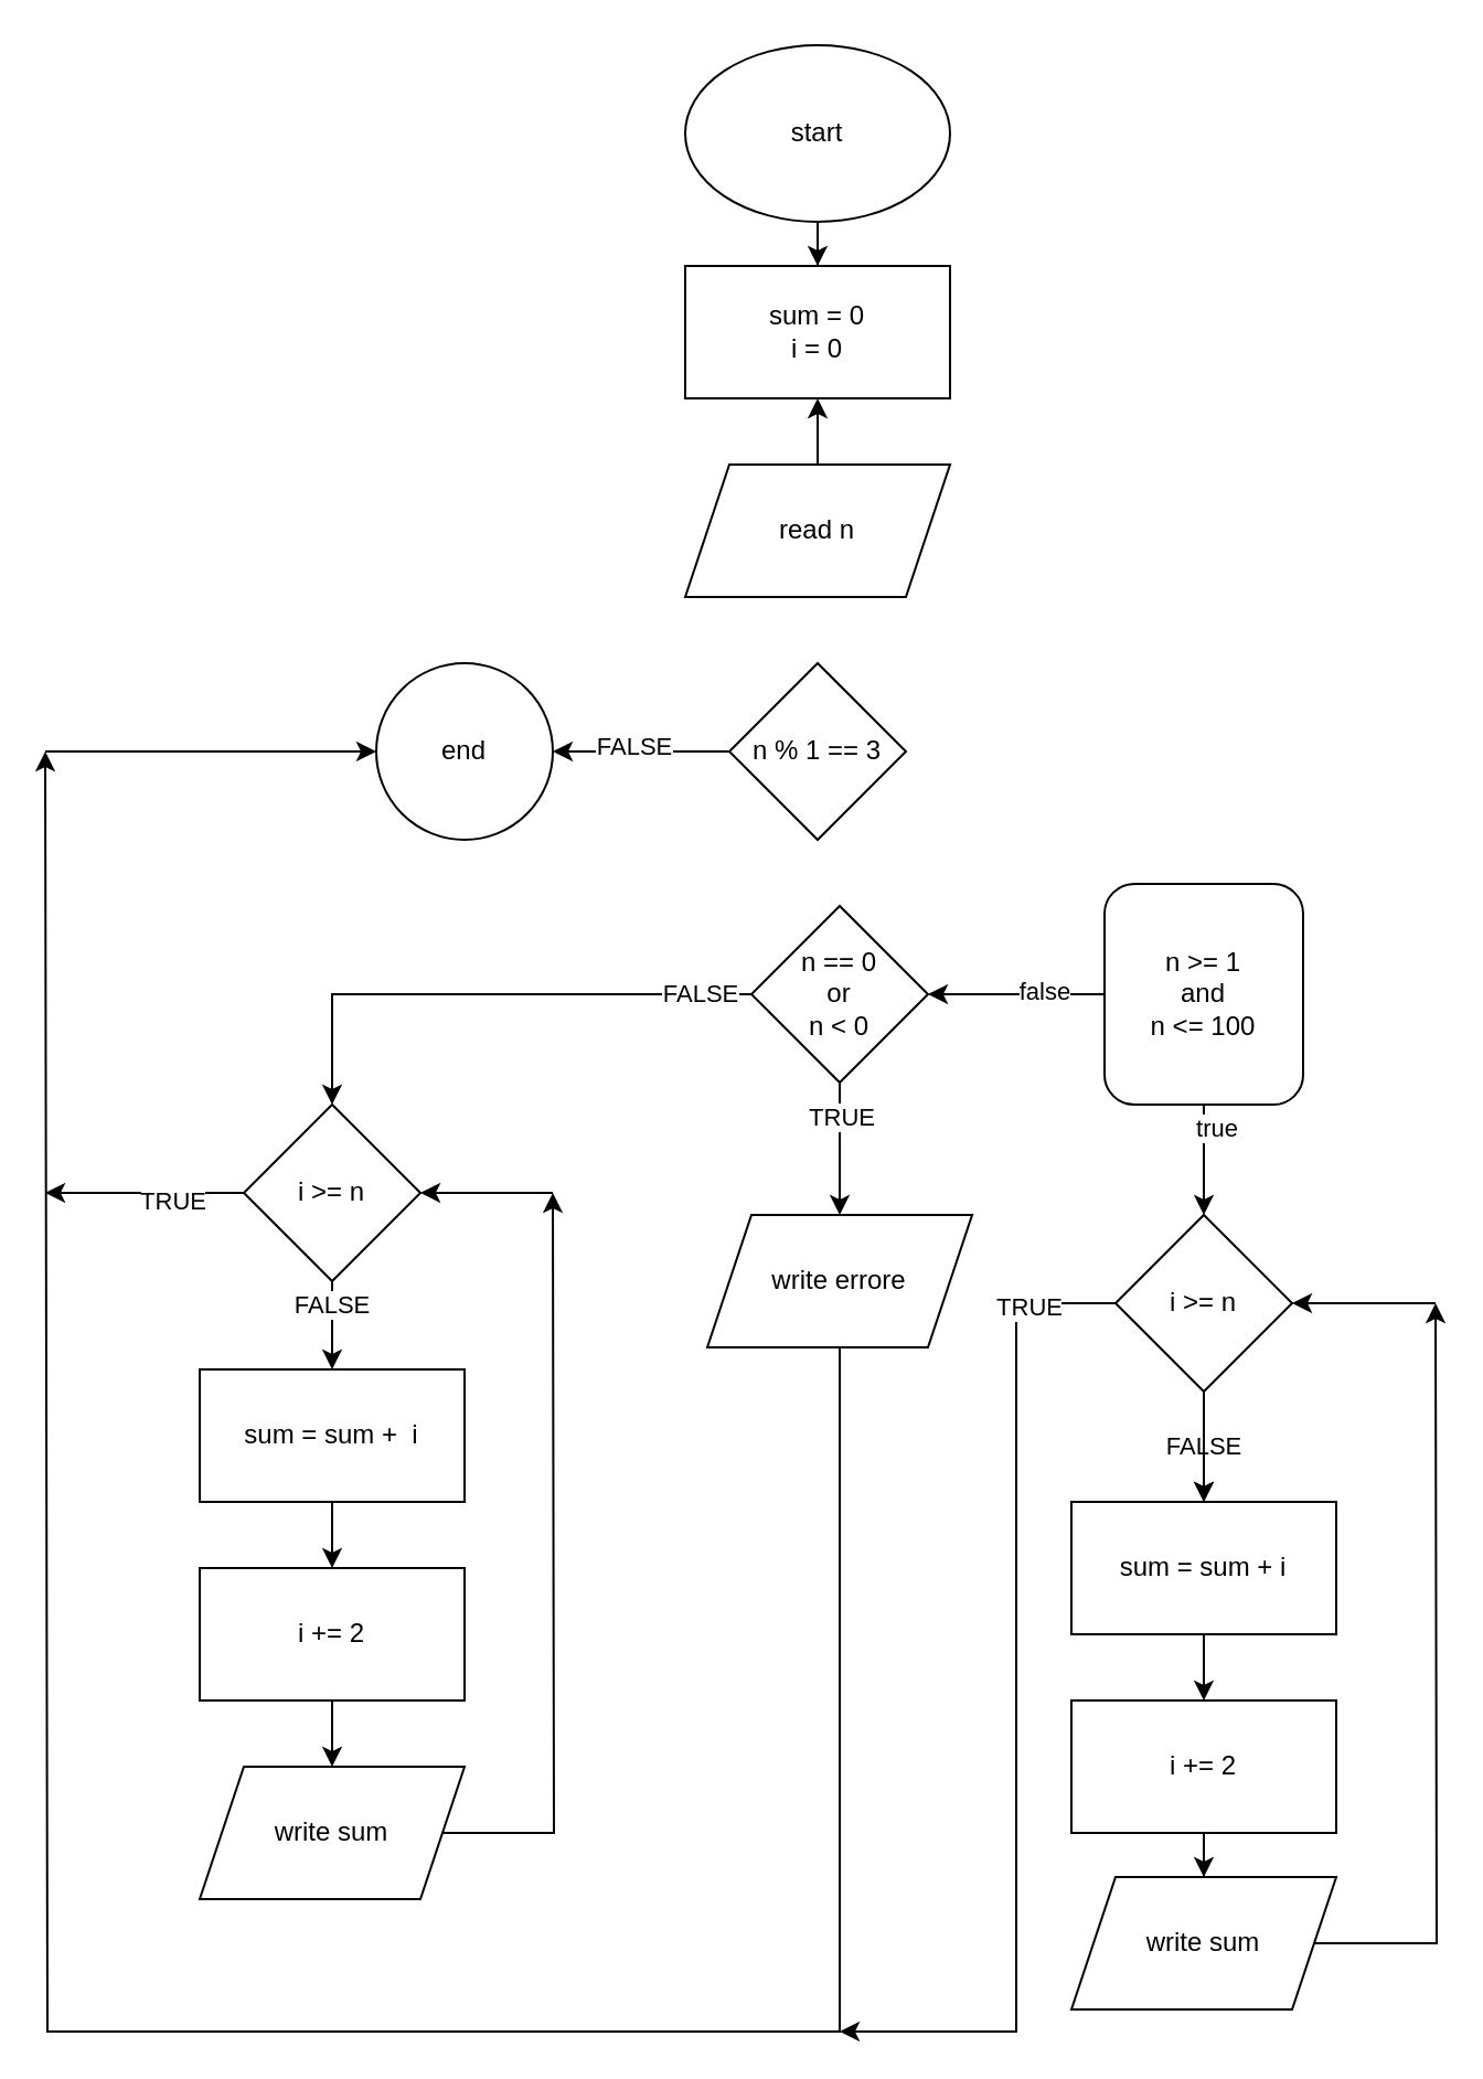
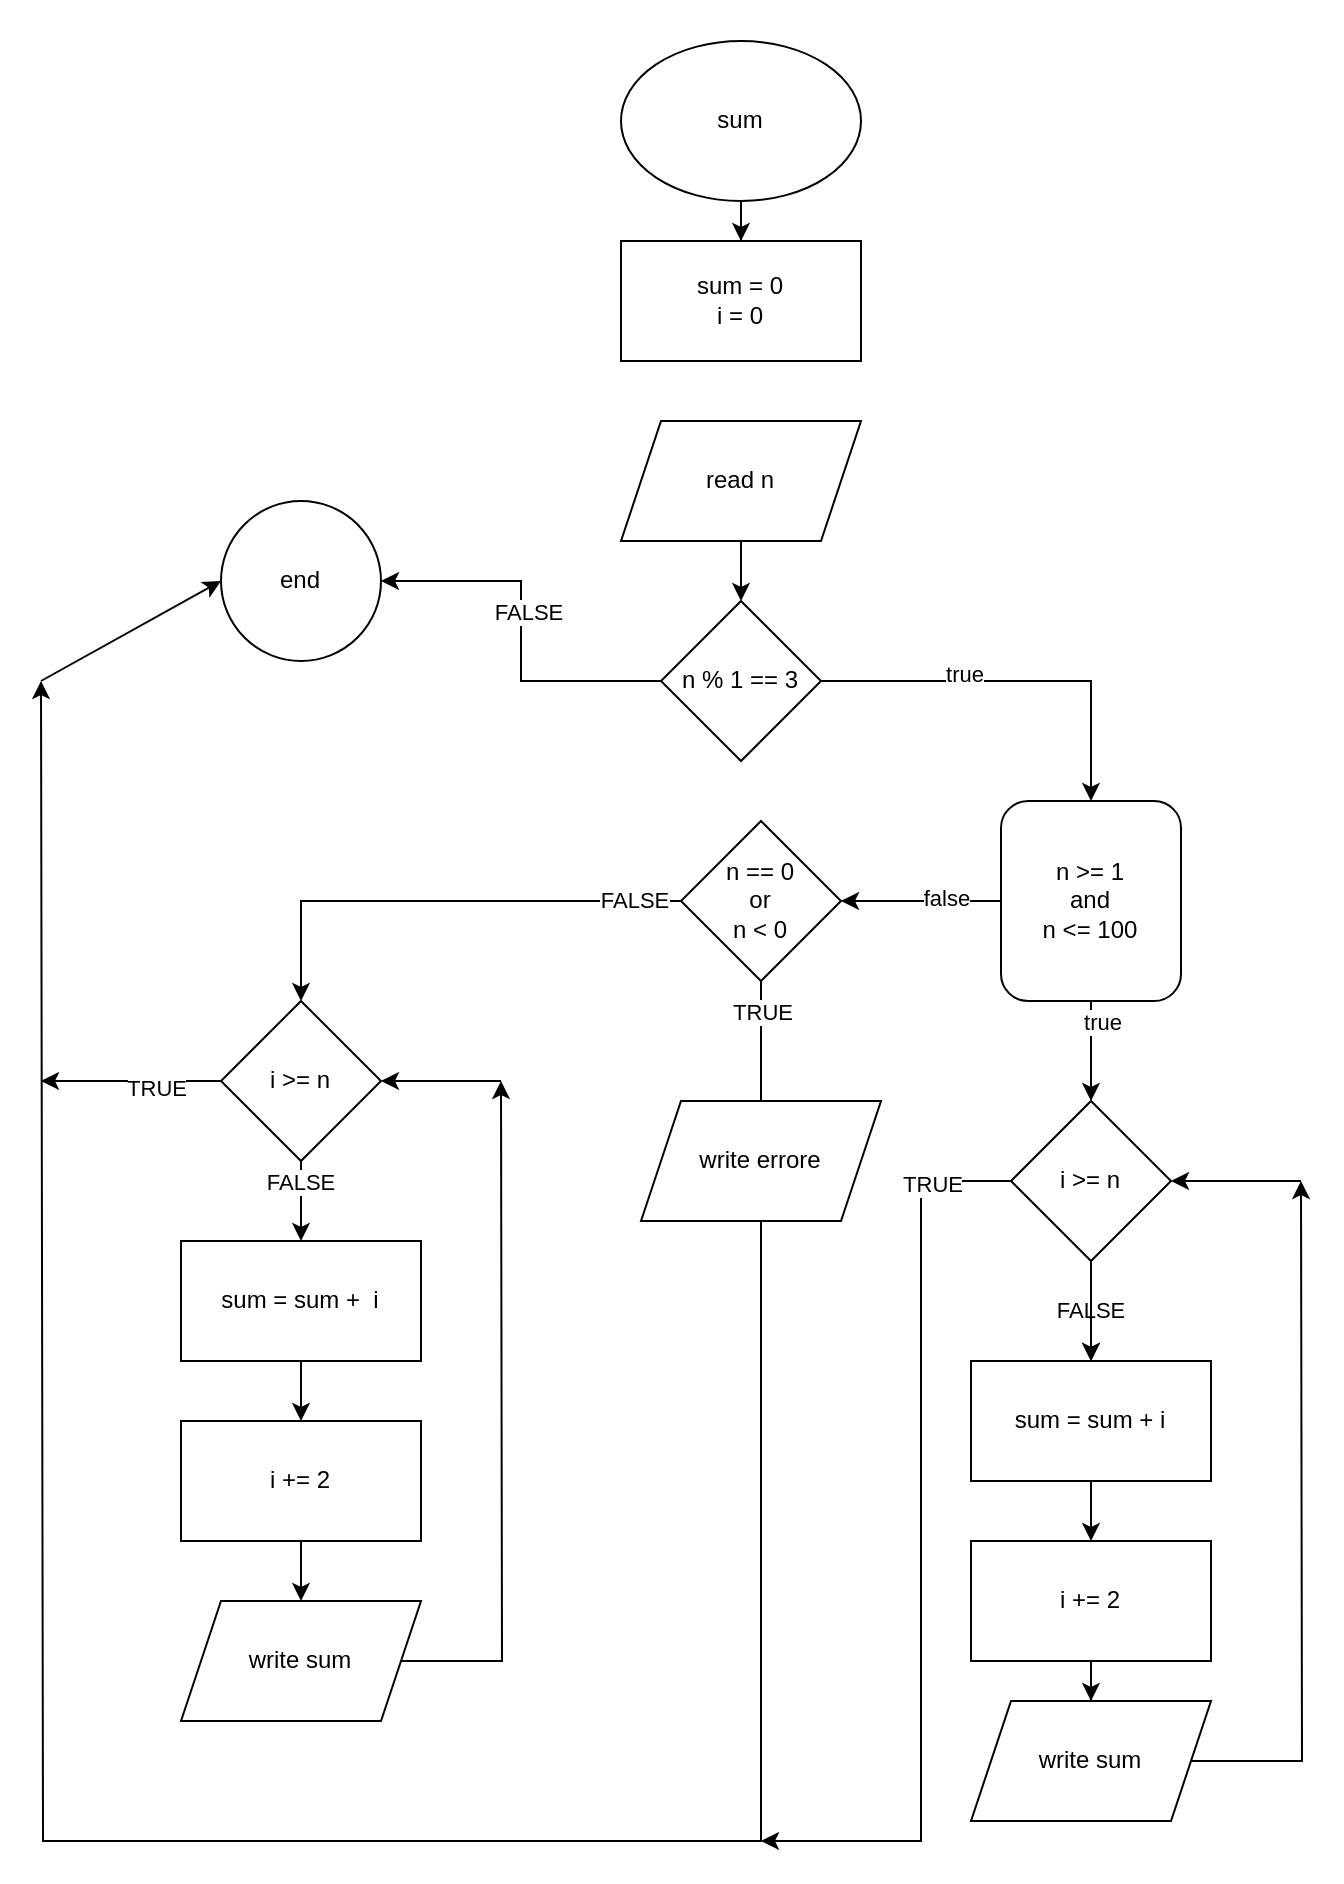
  <mxCell id="0" />
  <mxCell id="1" parent="0" />
  <mxCell id="2" value="" style="edgeStyle=orthogonalEdgeStyle;rounded=0;orthogonalLoop=1;jettySize=auto;html=1;" edge="1" parent="1" source="3" target="16"><mxGeometry relative="1" as="geometry" /></mxCell>
- <mxCell id="3" value="start" style="ellipse;whiteSpace=wrap;html=1;" vertex="1" parent="1"><mxGeometry x="310" y="20" width="120" height="80" as="geometry" /></mxCell>
- <mxCell id="4" value="" style="edgeStyle=orthogonalEdgeStyle;rounded=0;orthogonalLoop=1;jettySize=auto;html=1;" edge="1" parent="1" source="5" target="16"><mxGeometry relative="1" as="geometry" /></mxCell>
+ <mxCell id="3" value="sum" style="ellipse;whiteSpace=wrap;html=1;" vertex="1" parent="1"><mxGeometry x="310" y="20" width="120" height="80" as="geometry" /></mxCell>
+ <mxCell id="4" value="" style="edgeStyle=orthogonalEdgeStyle;rounded=0;orthogonalLoop=1;jettySize=auto;html=1;" edge="1" parent="1" source="5" target="10"><mxGeometry relative="1" as="geometry" /></mxCell>
  <mxCell id="5" value="read n" style="shape=parallelogram;perimeter=parallelogramPerimeter;whiteSpace=wrap;html=1;fixedSize=1;" vertex="1" parent="1"><mxGeometry x="310" y="210" width="120" height="60" as="geometry" /></mxCell>
+ <mxCell id="6" value="" style="edgeStyle=orthogonalEdgeStyle;rounded=0;orthogonalLoop=1;jettySize=auto;html=1;" edge="1" parent="1" source="10" target="15"><mxGeometry relative="1" as="geometry" /></mxCell>
+ <mxCell id="7" value="true" style="edgeLabel;html=1;align=center;verticalAlign=middle;resizable=0;points=[];" vertex="1" connectable="0" parent="6"><mxGeometry x="-0.275" y="4" relative="1" as="geometry"><mxPoint as="offset" /></mxGeometry></mxCell>
  <mxCell id="8" value="" style="edgeStyle=orthogonalEdgeStyle;rounded=0;orthogonalLoop=1;jettySize=auto;html=1;" edge="1" parent="1" source="10" target="35"><mxGeometry relative="1" as="geometry" /></mxCell>
  <mxCell id="9" value="FALSE" style="edgeLabel;html=1;align=center;verticalAlign=middle;resizable=0;points=[];" vertex="1" connectable="0" parent="8"><mxGeometry x="0.1" y="-3" relative="1" as="geometry"><mxPoint as="offset" /></mxGeometry></mxCell>
  <mxCell id="10" value="n % 1 == 3" style="rhombus;whiteSpace=wrap;html=1;" vertex="1" parent="1"><mxGeometry x="330" y="300" width="80" height="80" as="geometry" /></mxCell>
  <mxCell id="11" value="" style="edgeStyle=orthogonalEdgeStyle;rounded=0;orthogonalLoop=1;jettySize=auto;html=1;" edge="1" parent="1" source="15" target="21"><mxGeometry relative="1" as="geometry" /></mxCell>
  <mxCell id="12" value="true" style="edgeLabel;html=1;align=center;verticalAlign=middle;resizable=0;points=[];" vertex="1" connectable="0" parent="11"><mxGeometry x="-0.6" y="5" relative="1" as="geometry"><mxPoint as="offset" /></mxGeometry></mxCell>
  <mxCell id="13" value="" style="edgeStyle=orthogonalEdgeStyle;rounded=0;orthogonalLoop=1;jettySize=auto;html=1;" edge="1" parent="1" source="15" target="32"><mxGeometry relative="1" as="geometry" /></mxCell>
  <mxCell id="14" value="false" style="edgeLabel;html=1;align=center;verticalAlign=middle;resizable=0;points=[];" vertex="1" connectable="0" parent="13"><mxGeometry x="-0.3" y="-2" relative="1" as="geometry"><mxPoint as="offset" /></mxGeometry></mxCell>
  <mxCell id="15" value="&lt;div&gt;n &amp;gt;= 1 &lt;br&gt;&lt;/div&gt;&lt;div&gt;and &lt;br&gt;&lt;/div&gt;&lt;div&gt;n &amp;lt;= 100&lt;br&gt;&lt;/div&gt;" style="whiteSpace=wrap;html=1;rounded=1;" vertex="1" parent="1"><mxGeometry x="500" y="400" width="90" height="100" as="geometry" /></mxCell>
  <mxCell id="16" value="&lt;div&gt;sum = 0 &lt;br&gt;&lt;/div&gt;&lt;div&gt;i = 0&lt;br&gt;&lt;/div&gt;" style="rounded=0;whiteSpace=wrap;html=1;" vertex="1" parent="1"><mxGeometry x="310" y="120" width="120" height="60" as="geometry" /></mxCell>
  <mxCell id="17" value="FALSE" style="edgeStyle=orthogonalEdgeStyle;rounded=0;orthogonalLoop=1;jettySize=auto;html=1;" edge="1" parent="1" source="21" target="23"><mxGeometry relative="1" as="geometry" /></mxCell>
  <mxCell id="18" value="" style="edgeStyle=orthogonalEdgeStyle;rounded=0;orthogonalLoop=1;jettySize=auto;html=1;" edge="1" parent="1" source="21" target="23"><mxGeometry relative="1" as="geometry" /></mxCell>
  <mxCell id="19" style="edgeStyle=orthogonalEdgeStyle;rounded=0;orthogonalLoop=1;jettySize=auto;html=1;" edge="1" parent="1" source="21"><mxGeometry relative="1" as="geometry"><mxPoint x="380" y="920" as="targetPoint" /><Array as="points"><mxPoint x="460" y="590" /><mxPoint x="460" y="920" /></Array></mxGeometry></mxCell>
  <mxCell id="20" value="TRUE" style="edgeLabel;html=1;align=center;verticalAlign=middle;resizable=0;points=[];" vertex="1" connectable="0" parent="19"><mxGeometry x="-0.824" y="1" relative="1" as="geometry"><mxPoint as="offset" /></mxGeometry></mxCell>
  <mxCell id="21" value="i &amp;gt;= n" style="rhombus;whiteSpace=wrap;html=1;" vertex="1" parent="1"><mxGeometry x="505" y="550" width="80" height="80" as="geometry" /></mxCell>
  <mxCell id="22" value="" style="edgeStyle=orthogonalEdgeStyle;rounded=0;orthogonalLoop=1;jettySize=auto;html=1;" edge="1" parent="1" source="23" target="25"><mxGeometry relative="1" as="geometry" /></mxCell>
  <mxCell id="23" value="sum = sum + i" style="whiteSpace=wrap;html=1;" vertex="1" parent="1"><mxGeometry x="485" y="680" width="120" height="60" as="geometry" /></mxCell>
  <mxCell id="24" value="" style="edgeStyle=orthogonalEdgeStyle;rounded=0;orthogonalLoop=1;jettySize=auto;html=1;" edge="1" parent="1" source="25" target="27"><mxGeometry relative="1" as="geometry" /></mxCell>
  <mxCell id="25" value="i += 2" style="whiteSpace=wrap;html=1;" vertex="1" parent="1"><mxGeometry x="485" y="770" width="120" height="60" as="geometry" /></mxCell>
  <mxCell id="26" style="edgeStyle=orthogonalEdgeStyle;rounded=0;orthogonalLoop=1;jettySize=auto;html=1;" edge="1" parent="1" source="27"><mxGeometry relative="1" as="geometry"><mxPoint x="650" y="590" as="targetPoint" /></mxGeometry></mxCell>
  <mxCell id="27" value="write sum" style="shape=parallelogram;perimeter=parallelogramPerimeter;whiteSpace=wrap;html=1;fixedSize=1;" vertex="1" parent="1"><mxGeometry x="485" y="850" width="120" height="60" as="geometry" /></mxCell>
- <mxCell id="28" value="" style="edgeStyle=orthogonalEdgeStyle;rounded=0;orthogonalLoop=1;jettySize=auto;html=1;" edge="1" parent="1" source="32" target="34"><mxGeometry relative="1" as="geometry" /></mxCell>
+ <mxCell id="28" value="" style="edgeStyle=orthogonalEdgeStyle;rounded=0;orthogonalLoop=1;jettySize=auto;html=1;endArrow=none;" edge="1" parent="1" source="32" target="34"><mxGeometry relative="1" as="geometry" /></mxCell>
  <mxCell id="29" value="TRUE" style="edgeLabel;html=1;align=center;verticalAlign=middle;resizable=0;points=[];" vertex="1" connectable="0" parent="28"><mxGeometry x="-0.5" relative="1" as="geometry"><mxPoint as="offset" /></mxGeometry></mxCell>
  <mxCell id="30" value="" style="edgeStyle=orthogonalEdgeStyle;rounded=0;orthogonalLoop=1;jettySize=auto;html=1;" edge="1" parent="1" source="32" target="41"><mxGeometry relative="1" as="geometry" /></mxCell>
  <mxCell id="31" value="FALSE" style="edgeLabel;html=1;align=center;verticalAlign=middle;resizable=0;points=[];" vertex="1" connectable="0" parent="30"><mxGeometry x="-0.8" y="-1" relative="1" as="geometry"><mxPoint as="offset" /></mxGeometry></mxCell>
  <mxCell id="32" value="&lt;div&gt;n == 0&lt;/div&gt;&lt;div&gt;or &lt;br&gt;&lt;/div&gt;&lt;div&gt;n &amp;lt; 0&lt;br&gt;&lt;/div&gt;" style="rhombus;whiteSpace=wrap;html=1;" vertex="1" parent="1"><mxGeometry x="340" y="410" width="80" height="80" as="geometry" /></mxCell>
  <mxCell id="33" style="edgeStyle=orthogonalEdgeStyle;rounded=0;orthogonalLoop=1;jettySize=auto;html=1;" edge="1" parent="1" source="34"><mxGeometry relative="1" as="geometry"><mxPoint x="20" y="340" as="targetPoint" /><Array as="points"><mxPoint x="380" y="920" /><mxPoint x="21" y="920" /></Array></mxGeometry></mxCell>
  <mxCell id="34" value="write errore" style="shape=parallelogram;perimeter=parallelogramPerimeter;whiteSpace=wrap;html=1;fixedSize=1;" vertex="1" parent="1"><mxGeometry x="320" y="550" width="120" height="60" as="geometry" /></mxCell>
- <mxCell id="35" value="end" style="ellipse;whiteSpace=wrap;html=1;" vertex="1" parent="1"><mxGeometry x="170" y="300" width="80" height="80" as="geometry" /></mxCell>
+ <mxCell id="35" value="end" style="ellipse;whiteSpace=wrap;html=1;" vertex="1" parent="1"><mxGeometry x="110" y="250" width="80" height="80" as="geometry" /></mxCell>
  <mxCell id="36" value="" style="endArrow=classic;html=1;rounded=0;entryX=1;entryY=0.5;entryDx=0;entryDy=0;" edge="1" parent="1" target="21"><mxGeometry width="50" height="50" relative="1" as="geometry"><mxPoint x="650" y="590" as="sourcePoint" /><mxPoint x="700" y="540" as="targetPoint" /></mxGeometry></mxCell>
  <mxCell id="37" value="" style="edgeStyle=orthogonalEdgeStyle;rounded=0;orthogonalLoop=1;jettySize=auto;html=1;" edge="1" parent="1" source="41" target="43"><mxGeometry relative="1" as="geometry" /></mxCell>
  <mxCell id="38" value="FALSE" style="edgeLabel;html=1;align=center;verticalAlign=middle;resizable=0;points=[];" vertex="1" connectable="0" parent="37"><mxGeometry x="-0.5" y="-1" relative="1" as="geometry"><mxPoint as="offset" /></mxGeometry></mxCell>
  <mxCell id="39" style="edgeStyle=orthogonalEdgeStyle;rounded=0;orthogonalLoop=1;jettySize=auto;html=1;" edge="1" parent="1" source="41"><mxGeometry relative="1" as="geometry"><mxPoint x="20" y="540" as="targetPoint" /></mxGeometry></mxCell>
  <mxCell id="40" value="TRUE" style="edgeLabel;html=1;align=center;verticalAlign=middle;resizable=0;points=[];" vertex="1" connectable="0" parent="39"><mxGeometry x="-0.271" y="3" relative="1" as="geometry"><mxPoint as="offset" /></mxGeometry></mxCell>
  <mxCell id="41" value="i &amp;gt;= n" style="rhombus;whiteSpace=wrap;html=1;" vertex="1" parent="1"><mxGeometry x="110" y="500" width="80" height="80" as="geometry" /></mxCell>
  <mxCell id="42" value="" style="edgeStyle=orthogonalEdgeStyle;rounded=0;orthogonalLoop=1;jettySize=auto;html=1;" edge="1" parent="1" source="43" target="45"><mxGeometry relative="1" as="geometry" /></mxCell>
  <mxCell id="43" value="sum = sum +&amp;nbsp; i " style="whiteSpace=wrap;html=1;" vertex="1" parent="1"><mxGeometry x="90" y="620" width="120" height="60" as="geometry" /></mxCell>
  <mxCell id="44" value="" style="edgeStyle=orthogonalEdgeStyle;rounded=0;orthogonalLoop=1;jettySize=auto;html=1;" edge="1" parent="1" source="45" target="47"><mxGeometry relative="1" as="geometry" /></mxCell>
  <mxCell id="45" value="i += 2" style="whiteSpace=wrap;html=1;" vertex="1" parent="1"><mxGeometry x="90" y="710" width="120" height="60" as="geometry" /></mxCell>
  <mxCell id="46" style="edgeStyle=orthogonalEdgeStyle;rounded=0;orthogonalLoop=1;jettySize=auto;html=1;" edge="1" parent="1" source="47"><mxGeometry relative="1" as="geometry"><mxPoint x="250" y="540" as="targetPoint" /></mxGeometry></mxCell>
  <mxCell id="47" value="write sum" style="shape=parallelogram;perimeter=parallelogramPerimeter;whiteSpace=wrap;html=1;fixedSize=1;" vertex="1" parent="1"><mxGeometry x="90" y="800" width="120" height="60" as="geometry" /></mxCell>
  <mxCell id="48" value="" style="endArrow=classic;html=1;rounded=0;entryX=0;entryY=0.5;entryDx=0;entryDy=0;" edge="1" parent="1" target="35"><mxGeometry width="50" height="50" relative="1" as="geometry"><mxPoint x="20" y="340" as="sourcePoint" /><mxPoint x="70" y="290" as="targetPoint" /></mxGeometry></mxCell>
  <mxCell id="49" value="" style="endArrow=classic;html=1;rounded=0;" edge="1" parent="1" target="41"><mxGeometry width="50" height="50" relative="1" as="geometry"><mxPoint x="250" y="540" as="sourcePoint" /><mxPoint x="300" y="490" as="targetPoint" /></mxGeometry></mxCell>
